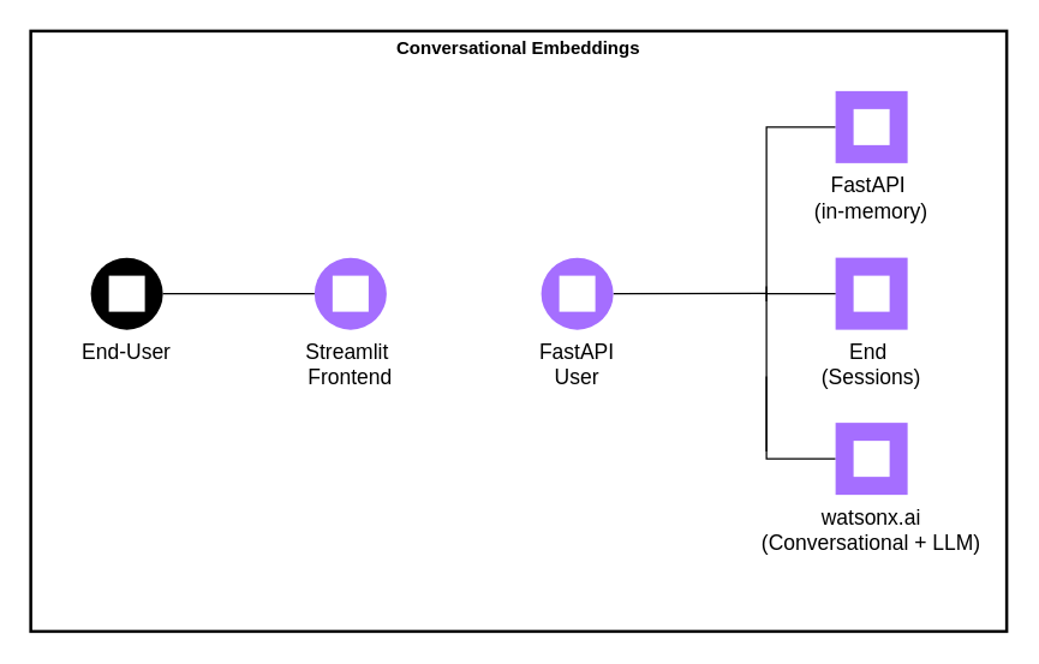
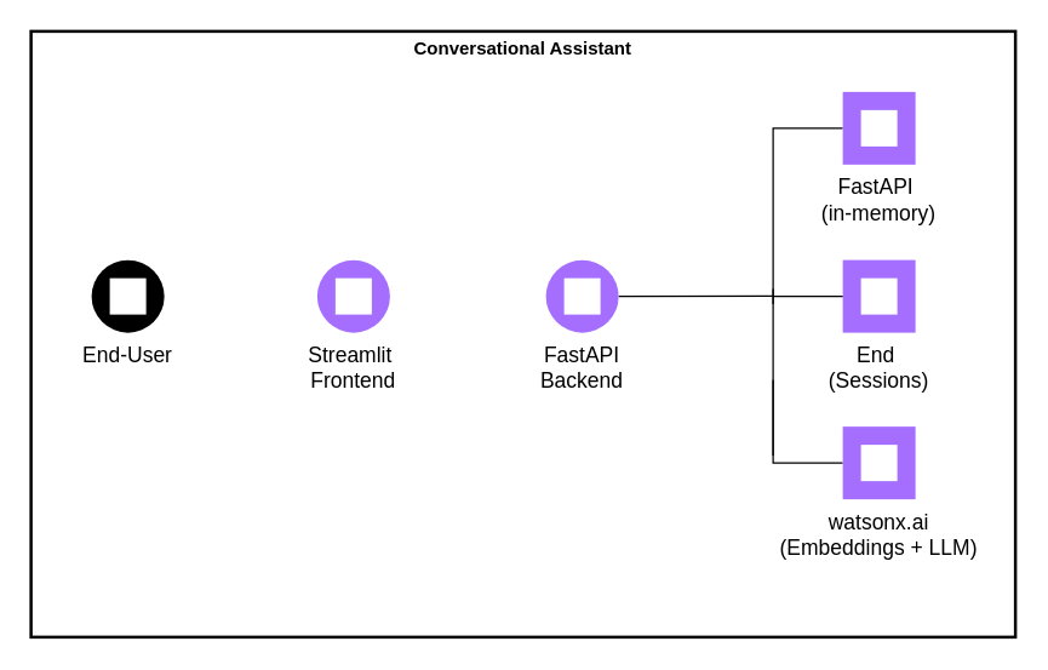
  <mxCell id="0" />
  <mxCell id="1" parent="0" />
  <mxCell id="2" value="" style="group" vertex="1" connectable="0" parent="1"><mxGeometry x="20" y="20" width="650" height="400" as="geometry" /></mxCell>
- <mxCell id="3" value="Conversational Embeddings" style="fontStyle=1;verticalAlign=top;align=center;spacingTop=-2;fillColor=none;rounded=0;whiteSpace=wrap;html=1;strokeColor=light-dark(#000000, #6692ce);strokeWidth=2;dashed=0;container=0;collapsible=0;expand=0;recursiveResize=0;" vertex="1" parent="2"><mxGeometry width="650" height="400" as="geometry" /></mxCell>
+ <mxCell id="3" value="Conversational Assistant" style="fontStyle=1;verticalAlign=top;align=center;spacingTop=-2;fillColor=none;rounded=0;whiteSpace=wrap;html=1;strokeColor=light-dark(#000000, #6692ce);strokeWidth=2;dashed=0;container=0;collapsible=0;expand=0;recursiveResize=0;" vertex="1" parent="2"><mxGeometry width="650" height="400" as="geometry" /></mxCell>
  <mxCell id="4" value="" style="endArrow=none;html=1;rounded=0;entryX=0;entryY=0.5;entryDx=0;entryDy=0;" edge="1" parent="2" target="8"><mxGeometry width="50" height="50" relative="1" as="geometry"><mxPoint x="490" y="180" as="sourcePoint" /><mxPoint x="360" y="30" as="targetPoint" /><Array as="points"><mxPoint x="490" y="64" /></Array></mxGeometry></mxCell>
  <mxCell id="5" value="" style="endArrow=none;html=1;rounded=0;entryX=0;entryY=0.5;entryDx=0;entryDy=0;" edge="1" parent="2" target="6"><mxGeometry width="50" height="50" relative="1" as="geometry"><mxPoint x="490" y="230" as="sourcePoint" /><mxPoint x="360" y="130" as="targetPoint" /><Array as="points"><mxPoint x="490" y="285" /></Array></mxGeometry></mxCell>
- <mxCell id="6" value="watsonx.ai&#10;(Conversational + LLM)" style="shape=rect;fillColor=#A56EFF;aspect=fixed;resizable=0;labelPosition=center;verticalLabelPosition=bottom;align=center;verticalAlign=top;strokeColor=none;fontSize=14;" vertex="1" parent="2"><mxGeometry x="536" y="261" width="48" height="48" as="geometry" /></mxCell>
+ <mxCell id="6" value="watsonx.ai&#10;(Embeddings + LLM)" style="shape=rect;fillColor=#A56EFF;aspect=fixed;resizable=0;labelPosition=center;verticalLabelPosition=bottom;align=center;verticalAlign=top;strokeColor=none;fontSize=14;" vertex="1" parent="2"><mxGeometry x="536" y="261" width="48" height="48" as="geometry" /></mxCell>
  <mxCell id="7" value="" style="fillColor=#ffffff;strokeColor=none;dashed=0;outlineConnect=0;html=1;labelPosition=center;verticalLabelPosition=bottom;verticalAlign=top;part=1;movable=0;resizable=0;rotatable=0;shape=mxgraph.ibm_cloud.watsonx-ai" vertex="1" parent="6"><mxGeometry width="24" height="24" relative="1" as="geometry"><mxPoint x="12" y="12" as="offset" /></mxGeometry></mxCell>
  <mxCell id="8" value="FastAPI &#10;(in-memory)" style="shape=rect;fillColor=#A56EFF;aspect=fixed;resizable=0;labelPosition=center;verticalLabelPosition=bottom;align=center;verticalAlign=top;strokeColor=none;fontSize=14;" vertex="1" parent="2"><mxGeometry x="536" y="40" width="48" height="48" as="geometry" /></mxCell>
  <mxCell id="9" value="" style="fillColor=#ffffff;strokeColor=none;dashed=0;outlineConnect=0;html=1;labelPosition=center;verticalLabelPosition=bottom;verticalAlign=top;part=1;movable=0;resizable=0;rotatable=0;shape=mxgraph.ibm_cloud.ibm-watson--discovery" vertex="1" parent="8"><mxGeometry width="24" height="24" relative="1" as="geometry"><mxPoint x="12" y="12" as="offset" /></mxGeometry></mxCell>
  <mxCell id="10" value="" style="endArrow=none;html=1;rounded=0;exitX=1;exitY=0.5;exitDx=0;exitDy=0;entryX=0.641;entryY=0.488;entryDx=0;entryDy=0;entryPerimeter=0;" edge="1" source="11" parent="2"><mxGeometry width="50" height="50" relative="1" as="geometry"><mxPoint x="400" y="168" as="sourcePoint" /><mxPoint x="489.99" y="174.88" as="targetPoint" /></mxGeometry></mxCell>
- <mxCell id="11" value="FastAPI&#10;User" style="shape=ellipse;fillColor=#A56EFF;aspect=fixed;resizable=0;labelPosition=center;verticalLabelPosition=bottom;align=center;verticalAlign=top;strokeColor=none;fontSize=14;" vertex="1" parent="2"><mxGeometry x="340" y="151" width="48" height="48" as="geometry" /></mxCell>
+ <mxCell id="11" value="FastAPI&#10;Backend" style="shape=ellipse;fillColor=#A56EFF;aspect=fixed;resizable=0;labelPosition=center;verticalLabelPosition=bottom;align=center;verticalAlign=top;strokeColor=none;fontSize=14;" vertex="1" parent="2"><mxGeometry x="340" y="151" width="48" height="48" as="geometry" /></mxCell>
  <mxCell id="12" value="" style="fillColor=#ffffff;strokeColor=none;dashed=0;outlineConnect=0;html=1;labelPosition=center;verticalLabelPosition=bottom;verticalAlign=top;part=1;movable=0;resizable=0;rotatable=0;shape=mxgraph.ibm_cloud.application" vertex="1" parent="11"><mxGeometry width="24" height="24" relative="1" as="geometry"><mxPoint x="12" y="12" as="offset" /></mxGeometry></mxCell>
  <mxCell id="13" value="Streamlit &#10;Frontend" style="shape=ellipse;fillColor=#A56EFF;aspect=fixed;resizable=0;labelPosition=center;verticalLabelPosition=bottom;align=center;verticalAlign=top;strokeColor=none;fontSize=14;" vertex="1" parent="2"><mxGeometry x="189" y="151" width="48" height="48" as="geometry" /></mxCell>
  <mxCell id="14" value="" style="fillColor=#ffffff;strokeColor=none;dashed=0;outlineConnect=0;html=1;labelPosition=center;verticalLabelPosition=bottom;verticalAlign=top;part=1;movable=0;resizable=0;rotatable=0;shape=mxgraph.ibm_cloud.application--web" vertex="1" parent="13"><mxGeometry width="24" height="24" relative="1" as="geometry"><mxPoint x="12" y="12" as="offset" /></mxGeometry></mxCell>
- <mxCell id="15" value="" style="endArrow=none;html=1;rounded=0;exitX=1;exitY=0.5;exitDx=0;exitDy=0;entryX=0;entryY=0.5;entryDx=0;entryDy=0;" edge="1" source="16" target="13" parent="2"><mxGeometry width="50" height="50" relative="1" as="geometry"><mxPoint x="310" y="128" as="sourcePoint" /><mxPoint x="360" y="78" as="targetPoint" /></mxGeometry></mxCell>
  <mxCell id="16" value="End-User" style="shape=ellipse;fillColor=#000000;aspect=fixed;resizable=0;labelPosition=center;verticalLabelPosition=bottom;align=center;verticalAlign=top;strokeColor=none;fontSize=14;" vertex="1" parent="2"><mxGeometry x="40" y="151" width="48" height="48" as="geometry" /></mxCell>
  <mxCell id="17" value="" style="fillColor=#ffffff;strokeColor=none;dashed=0;outlineConnect=0;html=1;labelPosition=center;verticalLabelPosition=bottom;verticalAlign=top;part=1;movable=0;resizable=0;rotatable=0;shape=mxgraph.ibm_cloud.user" vertex="1" parent="16"><mxGeometry width="24" height="24" relative="1" as="geometry"><mxPoint x="12" y="12" as="offset" /></mxGeometry></mxCell>
  <mxCell id="18" value="End &#10;(Sessions)" style="shape=rect;fillColor=#A56EFF;aspect=fixed;resizable=0;labelPosition=center;verticalLabelPosition=bottom;align=center;verticalAlign=top;strokeColor=none;fontSize=14;" vertex="1" parent="2"><mxGeometry x="536" y="151" width="48" height="48" as="geometry" /></mxCell>
  <mxCell id="19" value="" style="fillColor=#ffffff;strokeColor=none;dashed=0;outlineConnect=0;html=1;labelPosition=center;verticalLabelPosition=bottom;verticalAlign=top;part=1;movable=0;resizable=0;rotatable=0;shape=mxgraph.ibm_cloud.ibm-watson--discovery" vertex="1" parent="18"><mxGeometry width="24" height="24" relative="1" as="geometry"><mxPoint x="12" y="12" as="offset" /></mxGeometry></mxCell>
  <mxCell id="20" value="" style="endArrow=none;html=1;rounded=0;entryX=0;entryY=0.5;entryDx=0;entryDy=0;" edge="1" parent="2" target="18"><mxGeometry width="50" height="50" relative="1" as="geometry"><mxPoint x="490" y="175" as="sourcePoint" /><mxPoint x="560" y="190" as="targetPoint" /></mxGeometry></mxCell>
  <mxCell id="21" value="" style="endArrow=none;html=1;rounded=0;" edge="1" parent="1"><mxGeometry width="50" height="50" relative="1" as="geometry"><mxPoint x="510" y="300" as="sourcePoint" /><mxPoint x="510" y="190" as="targetPoint" /></mxGeometry></mxCell>
